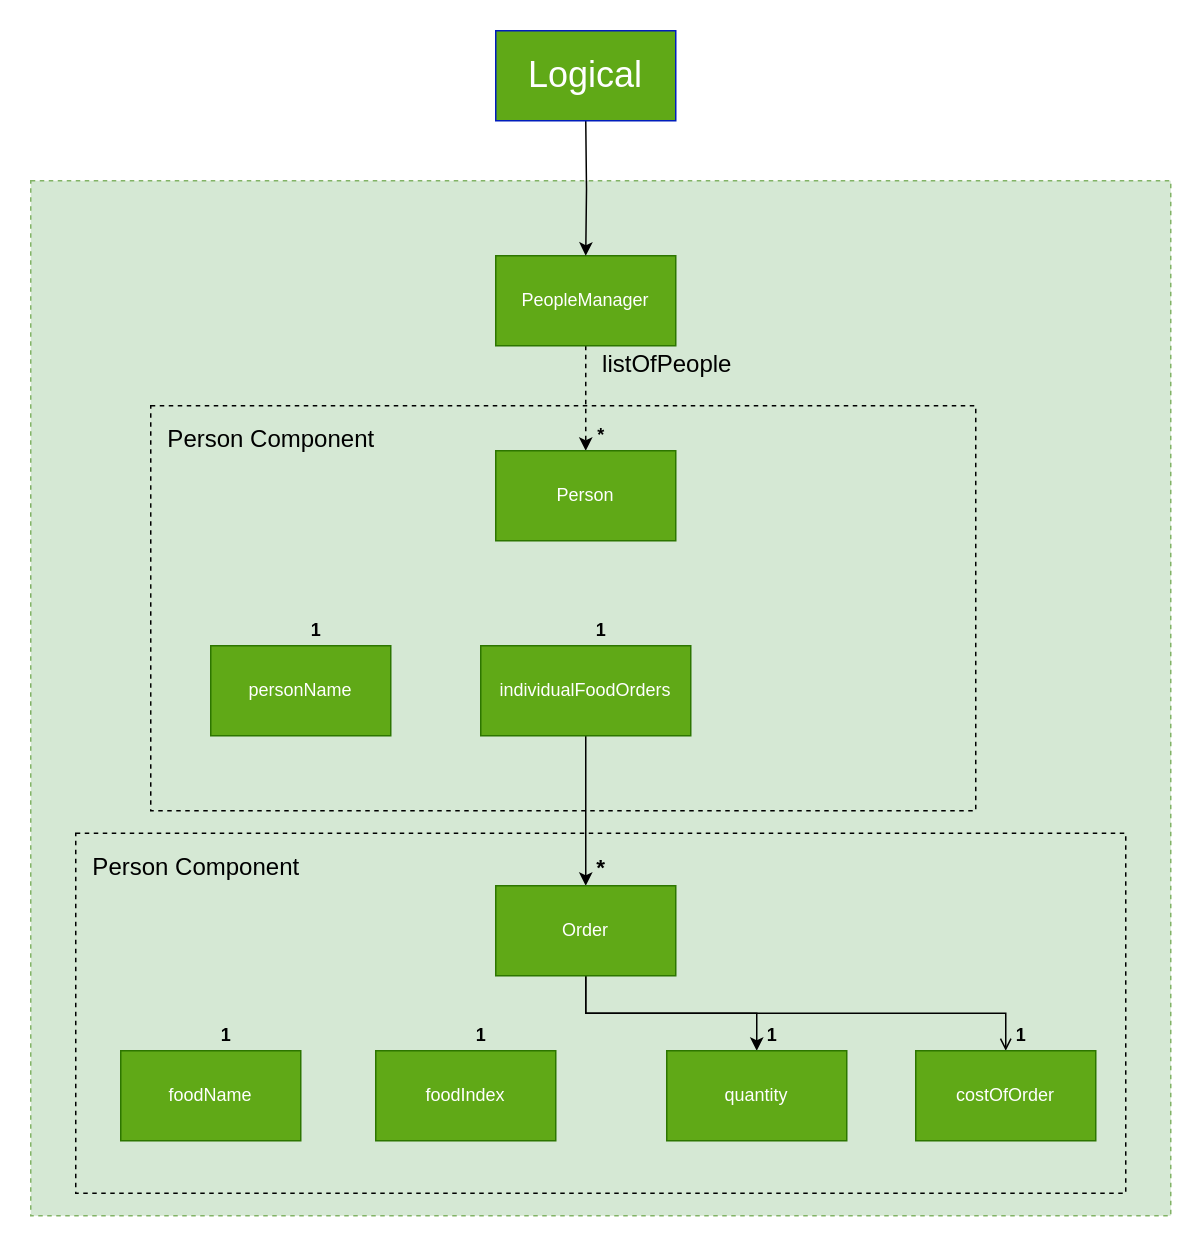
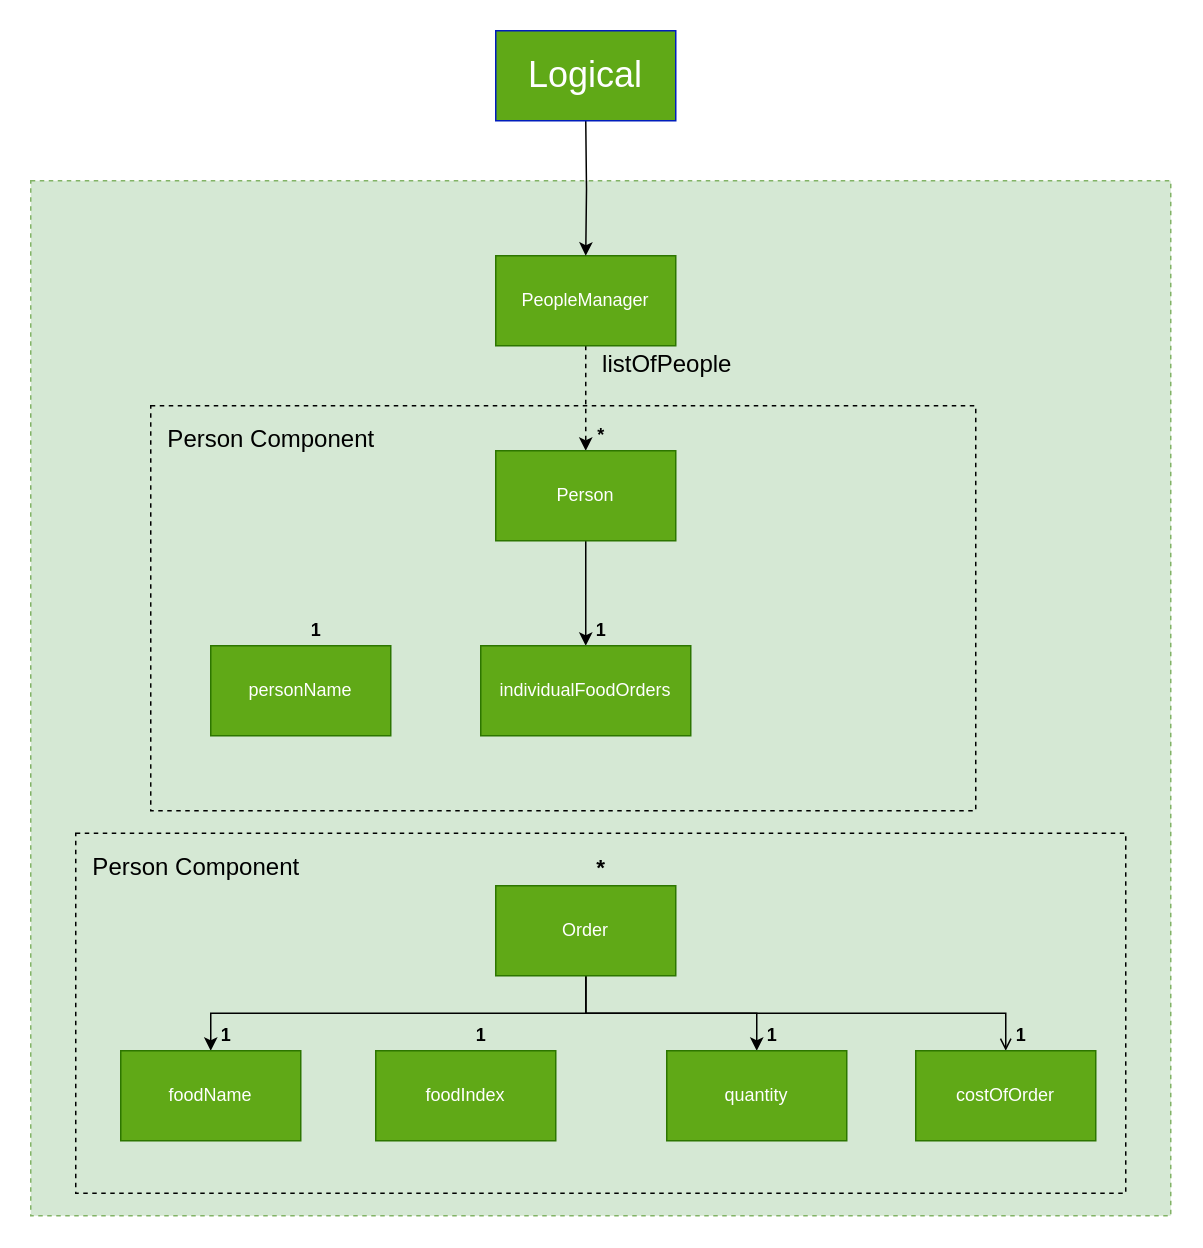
  <mxCell id="0" />
  <mxCell id="1" parent="0" />
  <mxCell id="2" value="" style="rounded=0;whiteSpace=wrap;html=1;dashed=1;fillColor=#d5e8d4;strokeColor=#82b366;" parent="1" vertex="1"><mxGeometry x="20" y="120" width="760" height="690" as="geometry" /></mxCell>
  <mxCell id="3" value="" style="rounded=0;whiteSpace=wrap;html=1;fillColor=none;dashed=1;" parent="1" vertex="1"><mxGeometry x="50" y="555" width="700" height="240" as="geometry" /></mxCell>
  <mxCell id="4" value="" style="rounded=0;whiteSpace=wrap;html=1;fillColor=none;dashed=1;" parent="1" vertex="1"><mxGeometry x="100" y="270" width="550" height="270" as="geometry" /></mxCell>
  <mxCell id="5" style="edgeStyle=orthogonalEdgeStyle;rounded=0;orthogonalLoop=1;jettySize=auto;html=1;entryX=0.5;entryY=0;entryDx=0;entryDy=0;dashed=1;" parent="1" source="6" target="8" edge="1"><mxGeometry relative="1" as="geometry" /></mxCell>
  <mxCell id="6" value="PeopleManager" style="rounded=0;whiteSpace=wrap;html=1;fillColor=#60a917;strokeColor=#2D7600;fontColor=#ffffff;" parent="1" vertex="1"><mxGeometry x="330" y="170" width="120" height="60" as="geometry" /></mxCell>
+ <mxCell id="7" style="edgeStyle=orthogonalEdgeStyle;rounded=0;orthogonalLoop=1;jettySize=auto;html=1;entryX=0.5;entryY=0;entryDx=0;entryDy=0;" parent="1" source="8" target="11" edge="1"><mxGeometry relative="1" as="geometry" /></mxCell>
  <mxCell id="8" value="Person" style="rounded=0;whiteSpace=wrap;html=1;fillColor=#60a917;strokeColor=#2D7600;fontColor=#ffffff;" parent="1" vertex="1"><mxGeometry x="330" y="300" width="120" height="60" as="geometry" /></mxCell>
  <mxCell id="9" value="personName" style="rounded=0;whiteSpace=wrap;html=1;fillColor=#60a917;strokeColor=#2D7600;fontColor=#ffffff;" parent="1" vertex="1"><mxGeometry x="140" y="430" width="120" height="60" as="geometry" /></mxCell>
- <mxCell id="10" style="edgeStyle=orthogonalEdgeStyle;rounded=0;orthogonalLoop=1;jettySize=auto;html=1;entryX=0.5;entryY=0;entryDx=0;entryDy=0;" parent="1" source="11" target="16" edge="1"><mxGeometry relative="1" as="geometry" /></mxCell>
  <mxCell id="11" value="individualFoodOrders" style="rounded=0;whiteSpace=wrap;html=1;fillColor=#60a917;strokeColor=#2D7600;fontColor=#ffffff;" parent="1" vertex="1"><mxGeometry x="320" y="430" width="140" height="60" as="geometry" /></mxCell>
  <mxCell id="12" value="&lt;font style=&quot;font-size: 16px ; font-weight: normal&quot;&gt;listOfPeople&lt;/font&gt;" style="text;strokeColor=none;fillColor=none;html=1;fontSize=24;fontStyle=1;verticalAlign=middle;align=center;" parent="1" vertex="1"><mxGeometry x="394" y="220" width="100" height="40" as="geometry" /></mxCell>
+ <mxCell id="13" style="edgeStyle=orthogonalEdgeStyle;rounded=0;orthogonalLoop=1;jettySize=auto;html=1;entryX=0.5;entryY=0;entryDx=0;entryDy=0;exitX=0.5;exitY=1;exitDx=0;exitDy=0;" parent="1" source="16" target="17" edge="1"><mxGeometry relative="1" as="geometry" /></mxCell>
  <mxCell id="14" style="edgeStyle=orthogonalEdgeStyle;rounded=0;orthogonalLoop=1;jettySize=auto;html=1;entryX=0.5;entryY=0;entryDx=0;entryDy=0;" parent="1" source="16" target="19" edge="1"><mxGeometry relative="1" as="geometry" /></mxCell>
  <mxCell id="15" style="edgeStyle=orthogonalEdgeStyle;rounded=0;orthogonalLoop=1;jettySize=auto;html=1;entryX=0.5;entryY=0;entryDx=0;entryDy=0;exitX=0.5;exitY=1;exitDx=0;exitDy=0;endArrow=open;" parent="1" source="16" target="23" edge="1"><mxGeometry relative="1" as="geometry" /></mxCell>
  <mxCell id="16" value="Order" style="rounded=0;whiteSpace=wrap;html=1;fillColor=#60a917;strokeColor=#2D7600;fontColor=#ffffff;" parent="1" vertex="1"><mxGeometry x="330" y="590" width="120" height="60" as="geometry" /></mxCell>
  <mxCell id="17" value="foodName" style="rounded=0;whiteSpace=wrap;html=1;fillColor=#60a917;strokeColor=#2D7600;fontColor=#ffffff;" parent="1" vertex="1"><mxGeometry x="80" y="700" width="120" height="60" as="geometry" /></mxCell>
  <mxCell id="18" value="foodIndex" style="rounded=0;whiteSpace=wrap;html=1;fillColor=#60a917;strokeColor=#2D7600;fontColor=#ffffff;" parent="1" vertex="1"><mxGeometry x="250" y="700" width="120" height="60" as="geometry" /></mxCell>
  <mxCell id="19" value="quantity" style="rounded=0;whiteSpace=wrap;html=1;fillColor=#60a917;strokeColor=#2D7600;fontColor=#ffffff;" parent="1" vertex="1"><mxGeometry x="444" y="700" width="120" height="60" as="geometry" /></mxCell>
  <mxCell id="20" value="&lt;font style=&quot;font-size: 12px;&quot;&gt;1&lt;/font&gt;" style="text;strokeColor=none;fillColor=none;html=1;fontSize=12;fontStyle=1;verticalAlign=middle;align=center;" parent="1" vertex="1"><mxGeometry x="350" y="400" width="100" height="40" as="geometry" /></mxCell>
  <mxCell id="21" value="&lt;font style=&quot;font-size: 12px;&quot;&gt;1&lt;/font&gt;" style="text;strokeColor=none;fillColor=none;html=1;fontSize=12;fontStyle=1;verticalAlign=middle;align=center;" parent="1" vertex="1"><mxGeometry x="100" y="670" width="100" height="40" as="geometry" /></mxCell>
  <mxCell id="22" value="&lt;font style=&quot;font-size: 12px;&quot;&gt;1&lt;/font&gt;" style="text;strokeColor=none;fillColor=none;html=1;fontSize=12;fontStyle=1;verticalAlign=middle;align=center;" parent="1" vertex="1"><mxGeometry x="160" y="400" width="100" height="40" as="geometry" /></mxCell>
  <mxCell id="23" value="costOfOrder" style="rounded=0;whiteSpace=wrap;html=1;fillColor=#60a917;strokeColor=#2D7600;fontColor=#ffffff;" parent="1" vertex="1"><mxGeometry x="610" y="700" width="120" height="60" as="geometry" /></mxCell>
  <mxCell id="24" value="&lt;font style=&quot;font-size: 12px;&quot;&gt;1&lt;/font&gt;" style="text;strokeColor=none;fillColor=none;html=1;fontSize=12;fontStyle=1;verticalAlign=middle;align=center;" parent="1" vertex="1"><mxGeometry x="270" y="670" width="100" height="40" as="geometry" /></mxCell>
  <mxCell id="25" value="&lt;font style=&quot;font-size: 12px;&quot;&gt;1&lt;/font&gt;" style="text;strokeColor=none;fillColor=none;html=1;fontSize=12;fontStyle=1;verticalAlign=middle;align=center;" parent="1" vertex="1"><mxGeometry x="464" y="670" width="100" height="40" as="geometry" /></mxCell>
  <mxCell id="26" value="&lt;font style=&quot;font-size: 12px;&quot;&gt;1&lt;/font&gt;" style="text;strokeColor=none;fillColor=none;html=1;fontSize=12;fontStyle=1;verticalAlign=middle;align=center;" parent="1" vertex="1"><mxGeometry x="630" y="670" width="100" height="40" as="geometry" /></mxCell>
  <mxCell id="27" value="&lt;font style=&quot;font-size: 15px&quot;&gt;*&lt;/font&gt;" style="text;strokeColor=none;fillColor=none;html=1;fontSize=24;fontStyle=1;verticalAlign=middle;align=center;" parent="1" vertex="1"><mxGeometry x="350" y="555" width="100" height="40" as="geometry" /></mxCell>
  <mxCell id="28" value="" style="endArrow=classic;html=1;rounded=0;edgeStyle=orthogonalEdgeStyle;entryX=0.5;entryY=0;entryDx=0;entryDy=0;" parent="1" target="6" edge="1"><mxGeometry width="50" height="50" relative="1" as="geometry"><mxPoint x="390" y="80" as="sourcePoint" /><mxPoint x="360" y="20" as="targetPoint" /></mxGeometry></mxCell>
  <mxCell id="29" value="Logical" style="rounded=0;whiteSpace=wrap;html=1;fillColor=#60a917;fontSize=24;strokeColor=#001DBC;fontColor=#ffffff;" parent="1" vertex="1"><mxGeometry x="330" y="20" width="120" height="60" as="geometry" /></mxCell>
  <mxCell id="30" value="&lt;font style=&quot;font-size: 12px;&quot;&gt;*&lt;/font&gt;" style="text;strokeColor=none;fillColor=none;html=1;fontSize=12;fontStyle=1;verticalAlign=middle;align=center;" parent="1" vertex="1"><mxGeometry x="350" y="270" width="100" height="40" as="geometry" /></mxCell>
  <mxCell id="31" value="&lt;span style=&quot;font-size: 16px ; font-weight: 400&quot;&gt;Person Component&lt;/span&gt;" style="text;strokeColor=none;fillColor=none;html=1;fontSize=24;fontStyle=1;verticalAlign=middle;align=center;" vertex="1" parent="1"><mxGeometry x="130" y="270" width="100" height="40" as="geometry" /></mxCell>
  <mxCell id="32" value="&lt;span style=&quot;font-size: 16px ; font-weight: 400&quot;&gt;Person Component&lt;/span&gt;" style="text;strokeColor=none;fillColor=none;html=1;fontSize=24;fontStyle=1;verticalAlign=middle;align=center;" vertex="1" parent="1"><mxGeometry x="80" y="555" width="100" height="40" as="geometry" /></mxCell>
